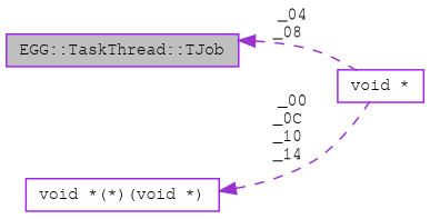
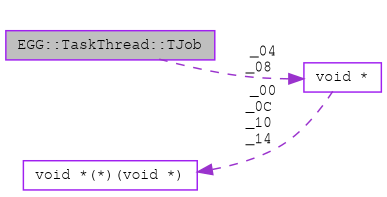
  digraph {
    rankdir=LR
    node [color=purple fillcolor=white fontname=FreeMono fontsize=10 shape=record style=filled]
    edge [color=darkorchid3 dir=back fontname=FreeMono fontsize=10 labelfontname=FreeMono labelfontsize=10 style=dashed]
    n1 [fillcolor=grey75 fontcolor=black height=0.2 label="EGG::TaskThread::TJob" width=0.4]
    n2 [height=0.2 label="void *(*)(void *)" width=0.4]
    n3 [height=0.2 label="void *" width=0.4]
    n2 -> n3 [label=" _00\n_0C\n_10\n_14"]
-   n1 -> n3 [label=" _04\n_08"]
+   n3 -> n1 [label=" _04\n_08"]
  }
